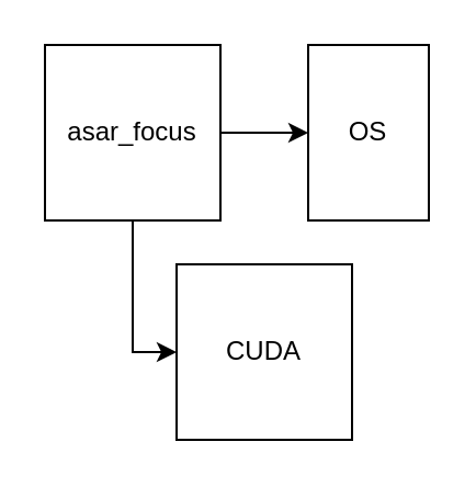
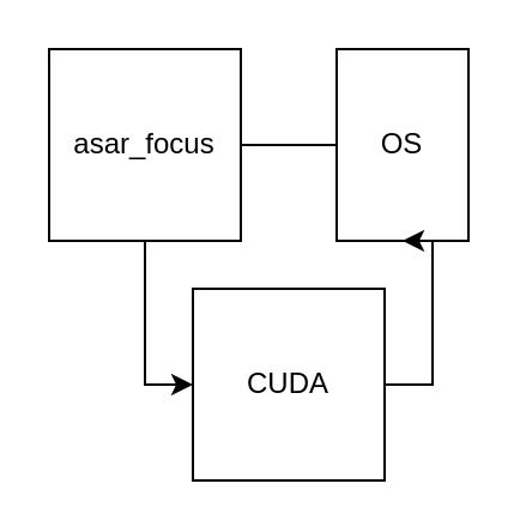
  <mxCell id="0" />
  <mxCell id="1" parent="0" />
  <mxCell id="2" style="edgeStyle=orthogonalEdgeStyle;rounded=0;orthogonalLoop=1;jettySize=auto;html=1;entryX=0;entryY=0.5;entryDx=0;entryDy=0;" edge="1" parent="1" source="4" target="7"><mxGeometry relative="1" as="geometry" /></mxCell>
- <mxCell id="3" value="" style="edgeStyle=orthogonalEdgeStyle;rounded=0;orthogonalLoop=1;jettySize=auto;html=1;" edge="1" parent="1" source="4" target="5"><mxGeometry relative="1" as="geometry" /></mxCell>
+ <mxCell id="3" value="" style="edgeStyle=orthogonalEdgeStyle;rounded=0;orthogonalLoop=1;jettySize=auto;html=1;endArrow=none;" edge="1" parent="1" source="4" target="5"><mxGeometry relative="1" as="geometry" /></mxCell>
  <mxCell id="4" value="asar_focus" style="whiteSpace=wrap;html=1;aspect=fixed;" vertex="1" parent="1"><mxGeometry x="20" y="20" width="80" height="80" as="geometry" /></mxCell>
  <mxCell id="5" value="OS" style="whiteSpace=wrap;html=1;aspect=fixed;" vertex="1" parent="1"><mxGeometry x="140" y="20" width="55" height="80" as="geometry" /></mxCell>
+ <mxCell id="6" style="edgeStyle=orthogonalEdgeStyle;rounded=0;orthogonalLoop=1;jettySize=auto;html=1;exitX=1;exitY=0.5;exitDx=0;exitDy=0;" edge="1" parent="1" source="7" target="5"><mxGeometry relative="1" as="geometry" /></mxCell>
  <mxCell id="7" value="CUDA" style="whiteSpace=wrap;html=1;aspect=fixed;" vertex="1" parent="1"><mxGeometry x="80" y="120" width="80" height="80" as="geometry" /></mxCell>
